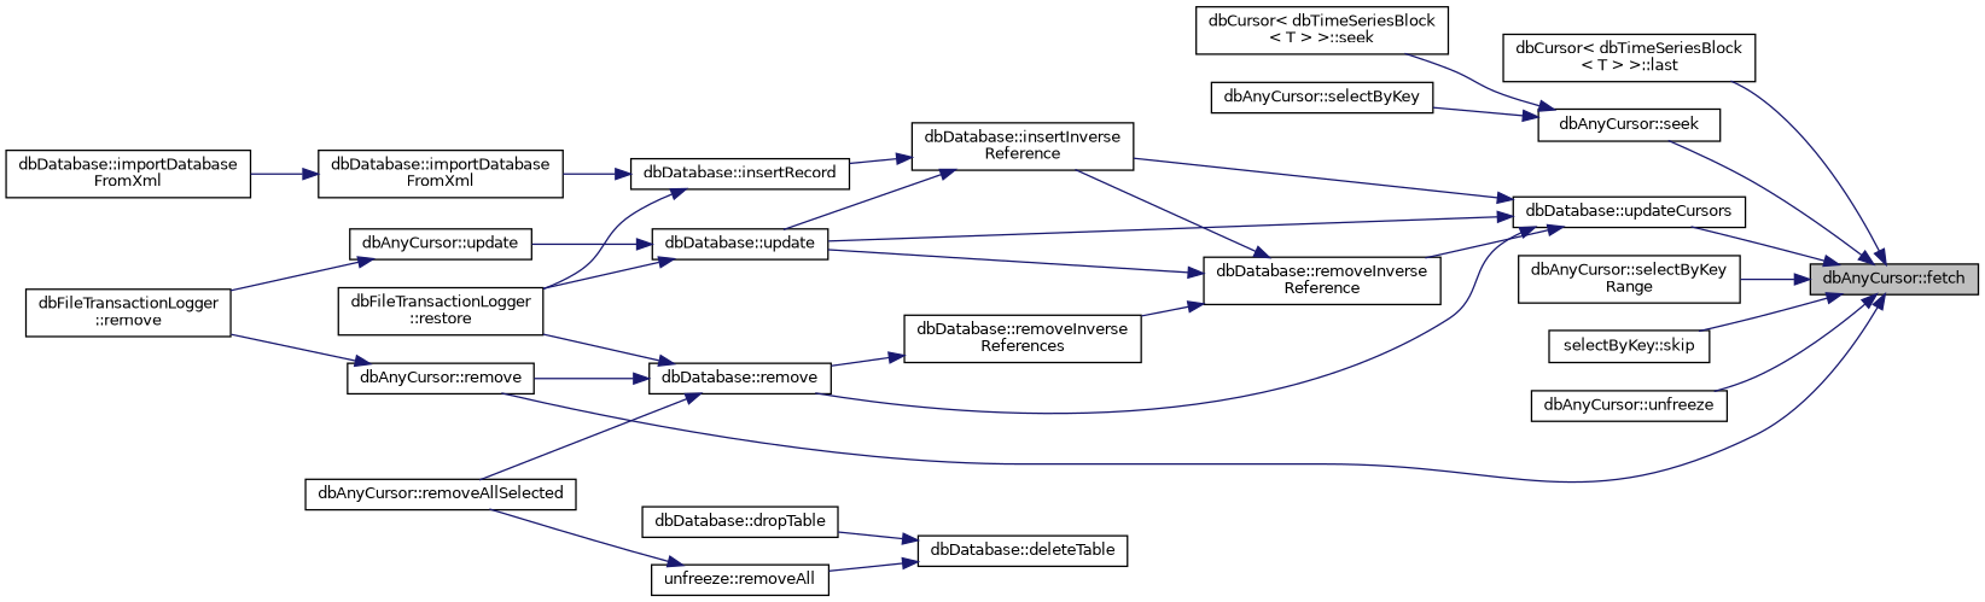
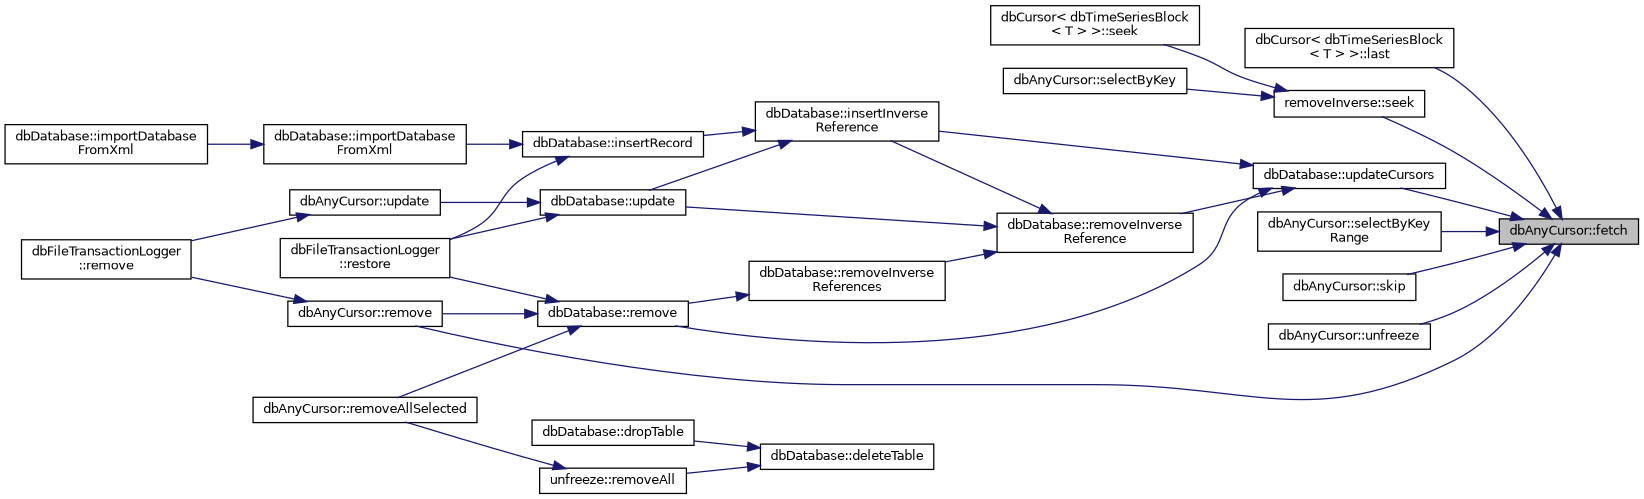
  digraph {
    rankdir=RL
    node [color=black fillcolor=white fontname=Helvetica fontsize=10 shape=record style=filled]
    edge [color=midnightblue dir=back fontname=Helvetica fontsize=10 labelfontname=Helvetica labelfontsize=10 style=solid]
    n1 [fillcolor=grey75 fontcolor=black height=0.2 label="dbAnyCursor::fetch" width=0.4]
    n2 [height=0.2 label="dbCursor\< dbTimeSeriesBlock\l\< T \> \>::last" width=0.4]
    n3 [height=0.2 label="dbAnyCursor::remove" width=0.4]
-   n4 [height=0.2 label="dbAnyCursor::seek" width=0.4]
+   n4 [height=0.2 label="removeInverse::seek" width=0.4]
    n5 [height=0.2 label="dbAnyCursor::selectByKey\lRange" width=0.4]
-   n6 [height=0.2 label="selectByKey::skip" width=0.4]
+   n6 [height=0.2 label="dbAnyCursor::skip" width=0.4]
    n7 [height=0.2 label="dbAnyCursor::unfreeze" width=0.4]
    n8 [height=0.2 label="dbDatabase::updateCursors" width=0.4]
    n9 [height=0.2 label="dbFileTransactionLogger\l::remove" width=0.4]
    n10 [height=0.2 label="dbAnyCursor::selectByKey" width=0.4]
    n11 [height=0.2 label="dbCursor\< dbTimeSeriesBlock\l\< T \> \>::seek" width=0.4]
    n12 [height=0.2 label="dbDatabase::insertInverse\lReference" width=0.4]
    n13 [height=0.2 label="dbDatabase::update" width=0.4]
    n14 [height=0.2 label="dbDatabase::remove" width=0.4]
    n15 [height=0.2 label="dbDatabase::removeInverse\lReference" width=0.4]
    n16 [height=0.2 label="dbDatabase::insertRecord" width=0.4]
    n17 [height=0.2 label="dbFileTransactionLogger\l::restore" width=0.4]
    n18 [height=0.2 label="dbAnyCursor::update" width=0.4]
    n19 [height=0.2 label="dbAnyCursor::removeAllSelected" width=0.4]
    n20 [height=0.2 label="dbDatabase::removeInverse\lReferences" width=0.4]
    n21 [height=0.2 label="dbDatabase::importDatabase\lFromXml" width=0.4]
    n22 [height=0.2 label="dbDatabase::importDatabase\lFromXml" width=0.4]
    n23 [height=0.2 label="dbDatabase::deleteTable" width=0.4]
    n24 [height=0.2 label="dbDatabase::dropTable" width=0.4]
    n25 [height=0.2 label="unfreeze::removeAll" width=0.4]
    n1 -> n2
    n1 -> n3
    n1 -> n4
    n1 -> n5
    n1 -> n6
    n1 -> n7
    n1 -> n8
    n3 -> n9
    n4 -> n10
    n4 -> n11
    n8 -> n12
-   n8 -> n13
    n8 -> n14
    n8 -> n15
    n12 -> n13
    n12 -> n16
    n13 -> n17
    n13 -> n18
    n14 -> n3
    n14 -> n17
    n14 -> n19
    n15 -> n12
    n15 -> n13
    n15 -> n20
    n16 -> n17
    n16 -> n21
    n18 -> n9
    n20 -> n14
    n21 -> n22
    n23 -> n24
    n23 -> n25
    n25 -> n19
  }
